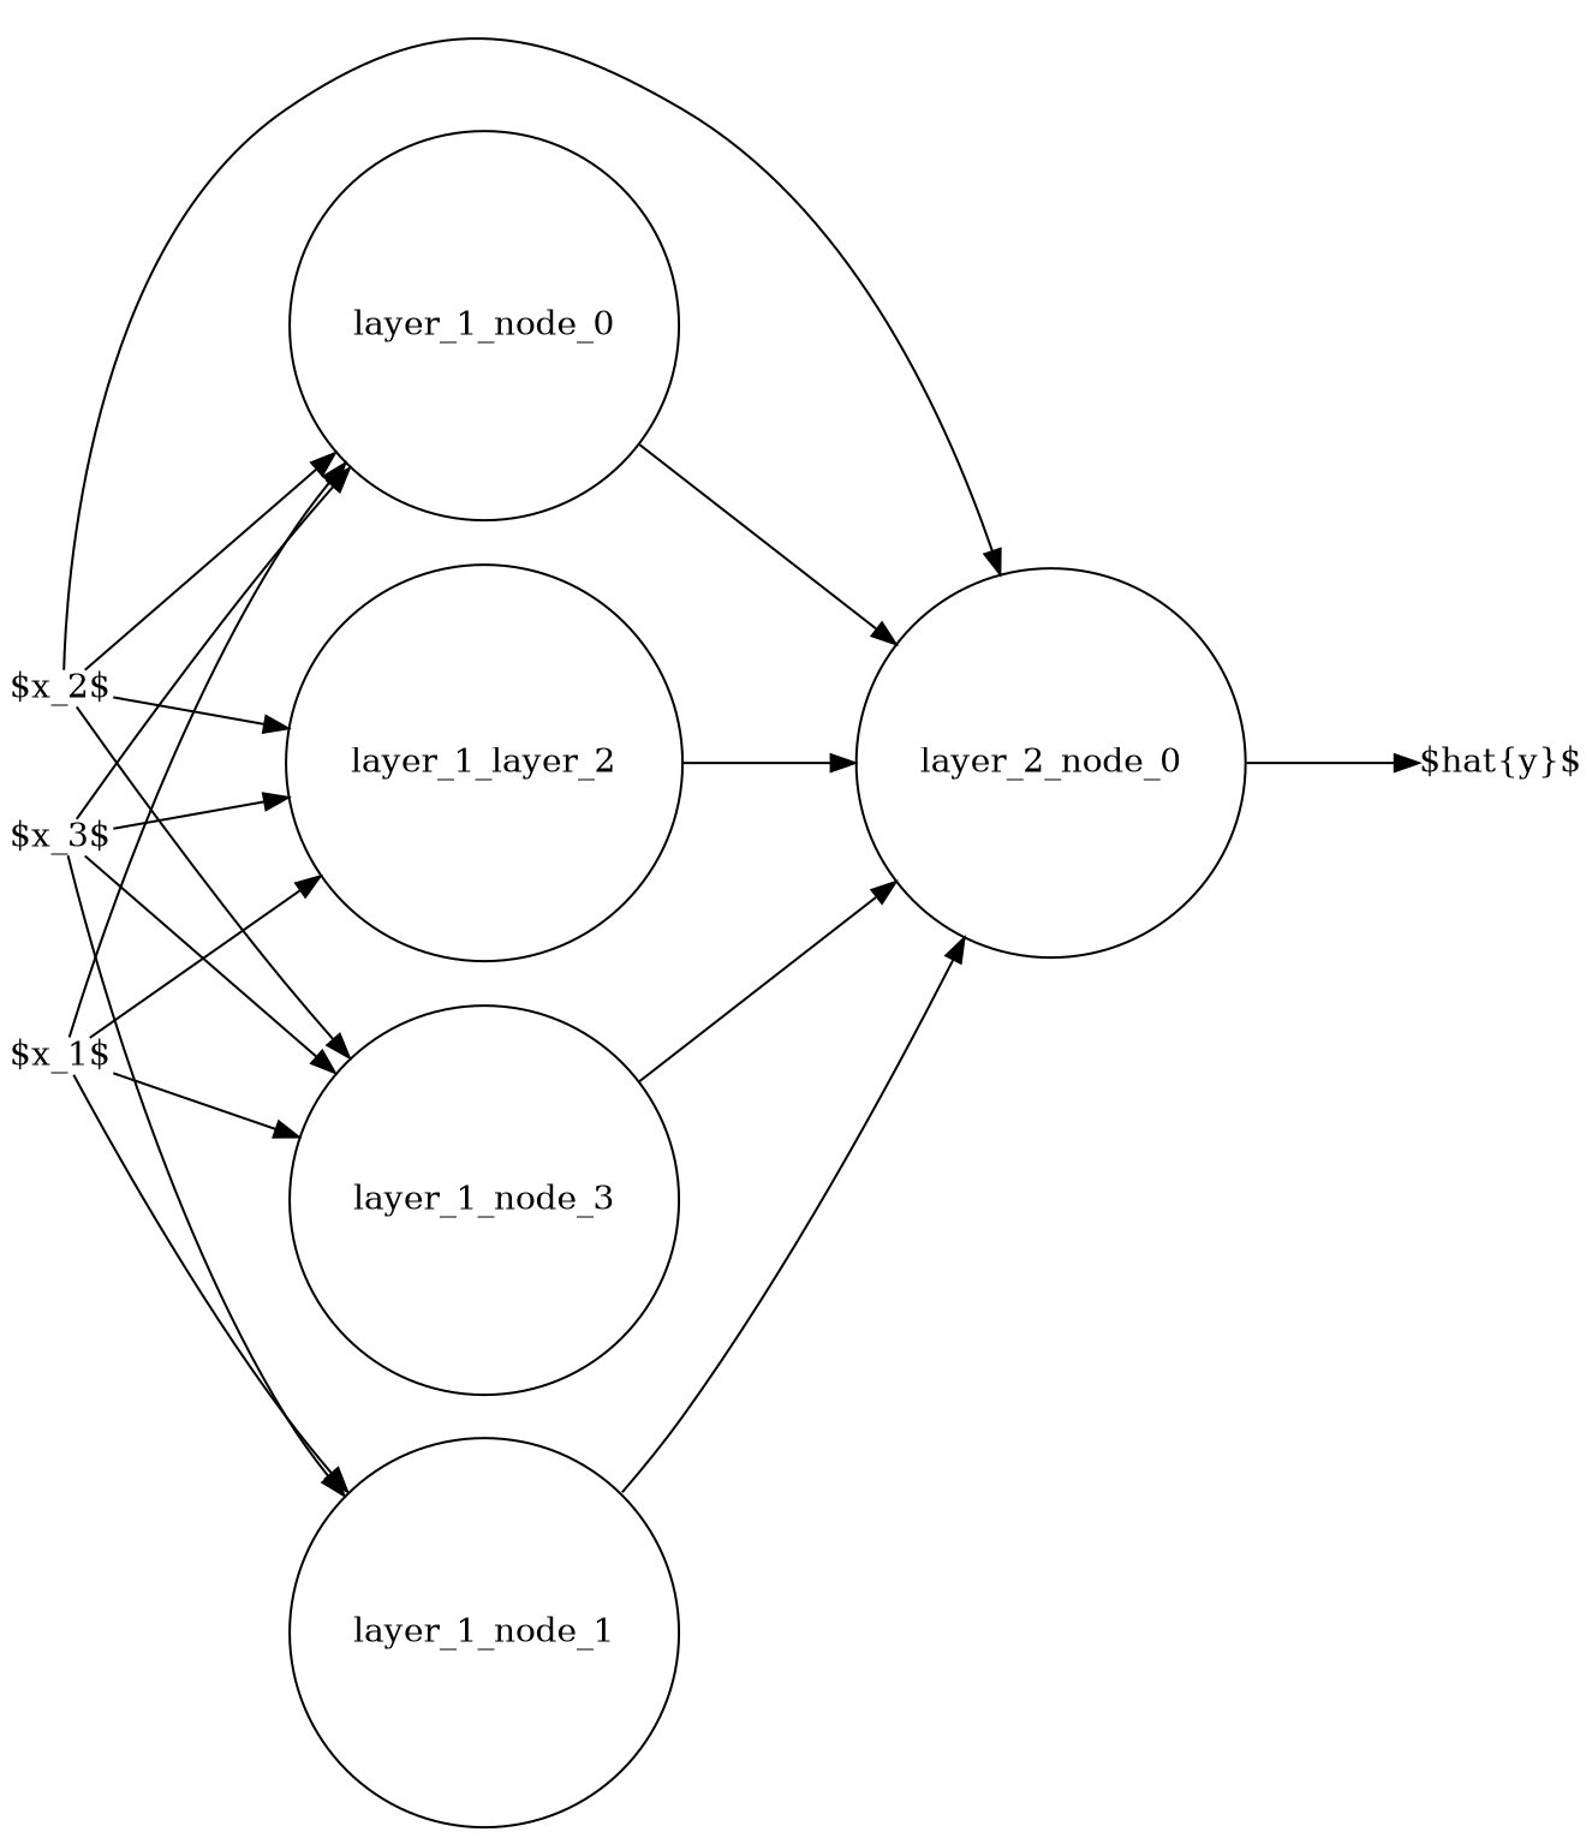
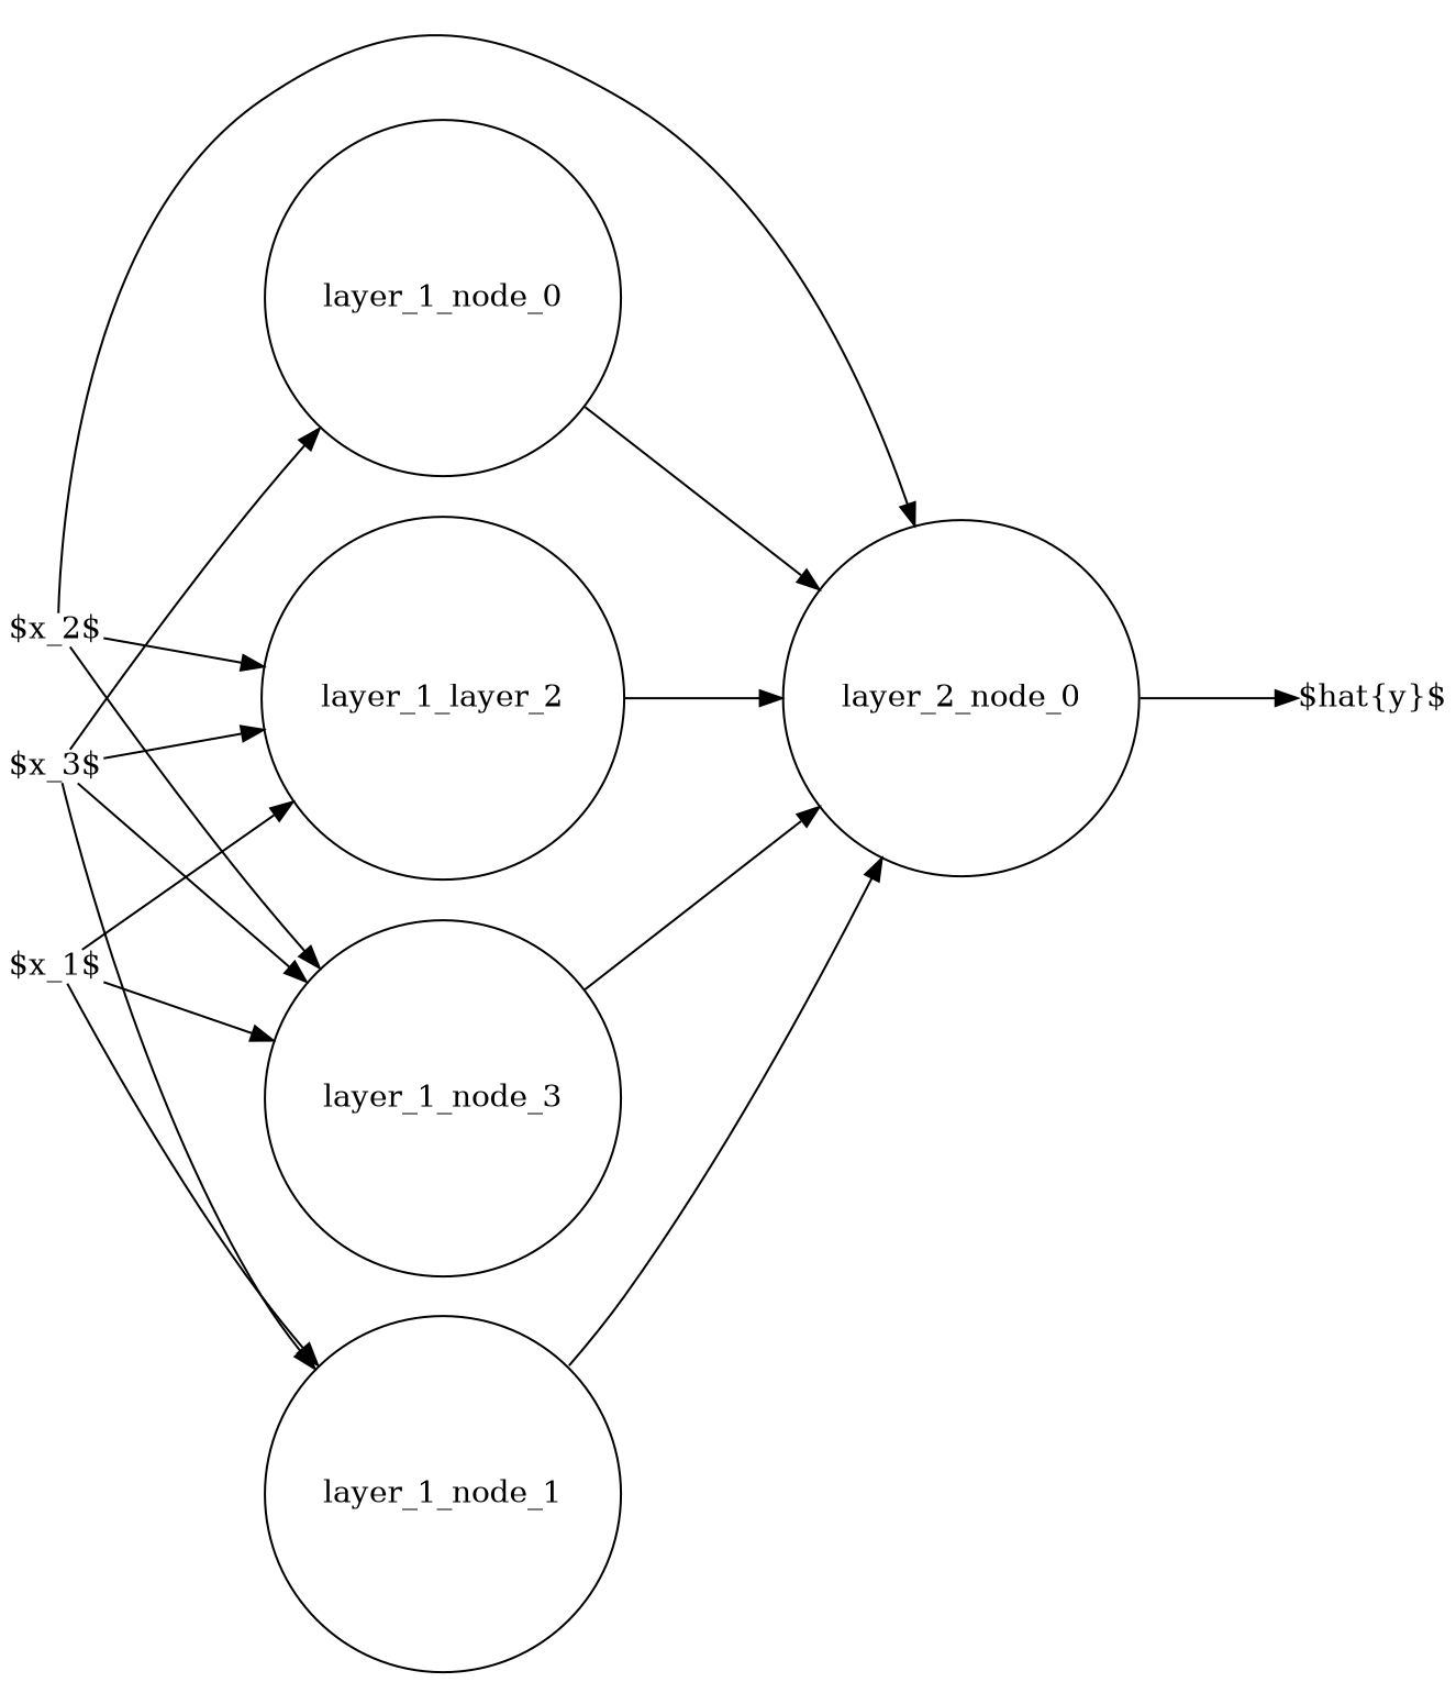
  digraph {
    rankdir=LR
    ranksep=1
    node [shape=circle]
    n1 [label="$x_1$" shape=plain]
    n2 [label="$x_2$" shape=plain]
    n3 [label="$x_3$" shape=plain]
    n4 [label="$\hat{y}$" shape=plain]
    layer_1_node_0
    layer_1_node_1
    n7 [label=layer_1_layer_2]
    layer_1_node_3
    layer_2_node_0
    subgraph sub_1 {
      n1
      n2
      n3
    }
    subgraph sub_2 {
      n4
    }
-   n1 -> layer_1_node_0
    n1 -> layer_1_node_1
    n1 -> n7
    n1 -> layer_1_node_3
-   n2 -> layer_1_node_0
    n2 -> n7
    n2 -> layer_1_node_3
    n2 -> layer_2_node_0
    n3 -> layer_1_node_0
    n3 -> layer_1_node_1
    n3 -> n7
    n3 -> layer_1_node_3
    layer_1_node_0 -> layer_2_node_0
    layer_1_node_1 -> layer_2_node_0
    n7 -> layer_2_node_0
    layer_1_node_3 -> layer_2_node_0
    layer_2_node_0 -> n4
  }
